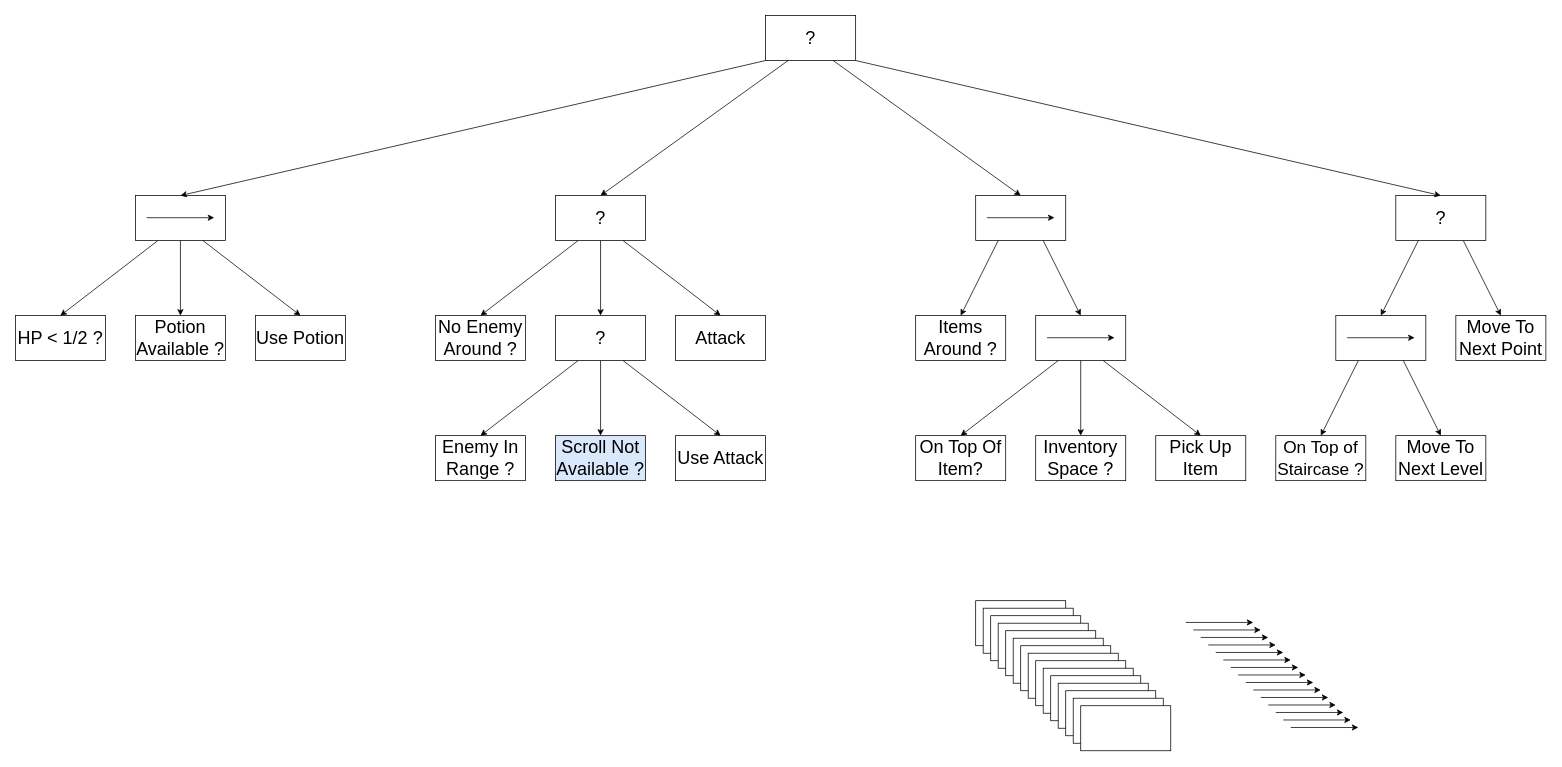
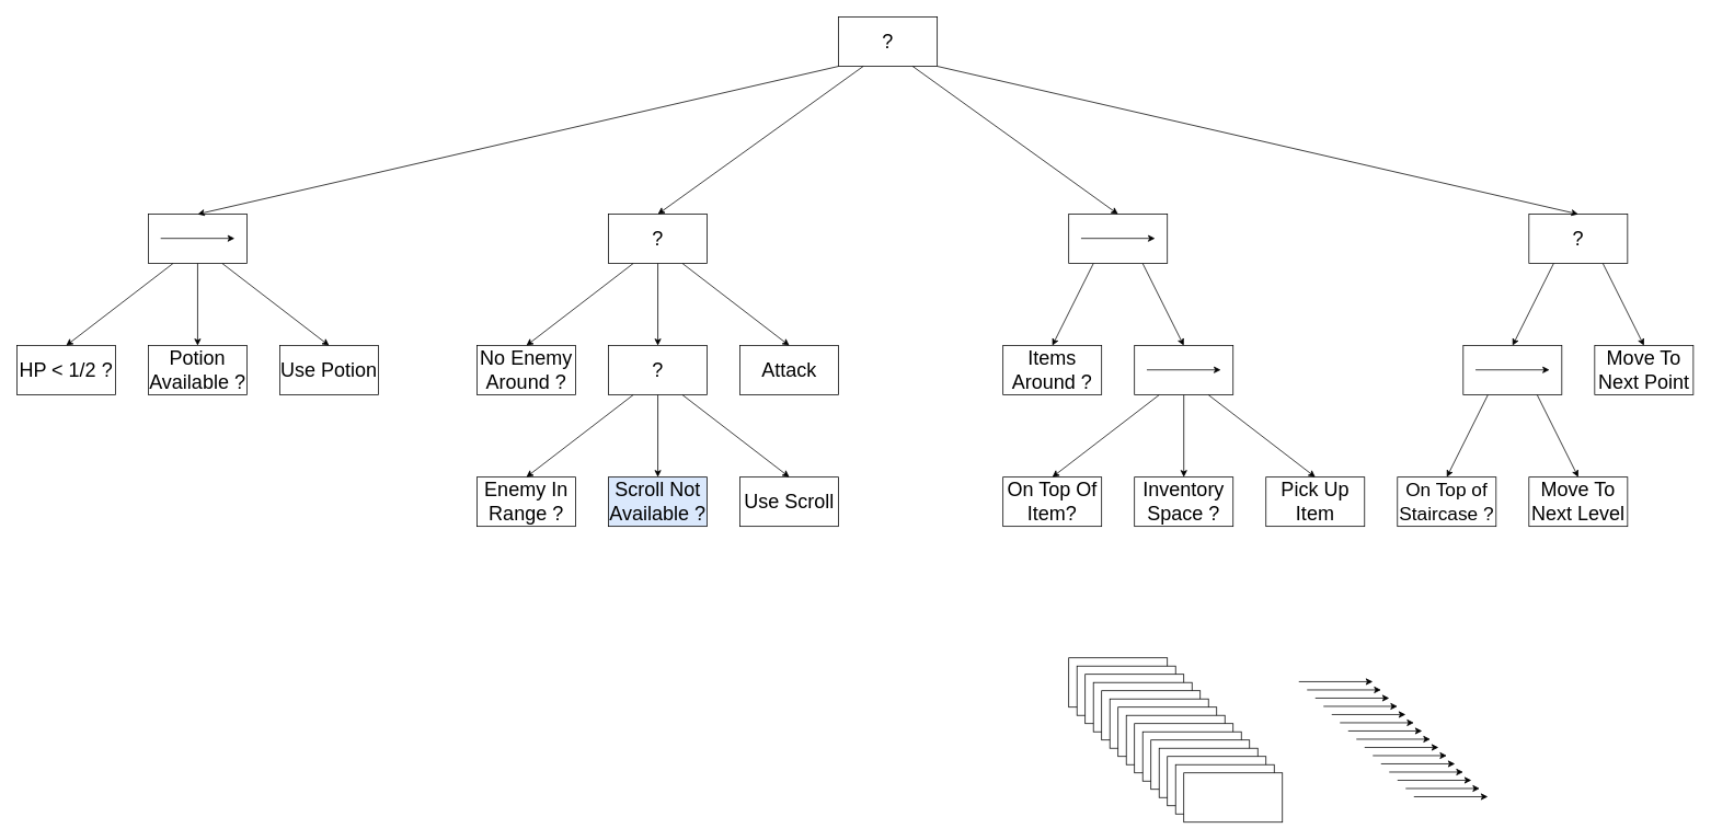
  <mxCell id="0" />
  <mxCell id="1" parent="0" />
  <mxCell id="2" value="&lt;font style=&quot;font-size: 24px&quot;&gt;?&lt;/font&gt;" style="rounded=0;whiteSpace=wrap;html=1;" parent="1" vertex="1"><mxGeometry x="1020" y="20" width="120" height="60" as="geometry" /></mxCell>
  <mxCell id="3" value="" style="rounded=0;whiteSpace=wrap;html=1;fontSize=24;" parent="1" vertex="1"><mxGeometry x="1300" y="800" width="120" height="60" as="geometry" /></mxCell>
  <mxCell id="4" value="Move To Next Point" style="rounded=0;whiteSpace=wrap;html=1;fontSize=24;" parent="1" vertex="1"><mxGeometry x="1940" y="420" width="120" height="60" as="geometry" /></mxCell>
  <mxCell id="5" value="" style="rounded=0;whiteSpace=wrap;html=1;fontSize=24;" parent="1" vertex="1"><mxGeometry x="1780" y="420" width="120" height="60" as="geometry" /></mxCell>
  <mxCell id="6" value="" style="rounded=0;whiteSpace=wrap;html=1;fontSize=24;" parent="1" vertex="1"><mxGeometry x="1380" y="420" width="120" height="60" as="geometry" /></mxCell>
  <mxCell id="7" value="Items Around ?" style="rounded=0;whiteSpace=wrap;html=1;fontSize=24;" parent="1" vertex="1"><mxGeometry x="1220" y="420" width="120" height="60" as="geometry" /></mxCell>
  <mxCell id="8" value="&lt;span&gt;Attack&lt;/span&gt;" style="rounded=0;whiteSpace=wrap;html=1;fontSize=24;" parent="1" vertex="1"><mxGeometry x="900" y="420" width="120" height="60" as="geometry" /></mxCell>
  <mxCell id="9" value="&lt;span&gt;?&lt;/span&gt;" style="rounded=0;whiteSpace=wrap;html=1;fontSize=24;" parent="1" vertex="1"><mxGeometry x="740" y="420" width="120" height="60" as="geometry" /></mxCell>
  <mxCell id="10" value="No Enemy&lt;br&gt;Around ?" style="rounded=0;whiteSpace=wrap;html=1;fontSize=24;" parent="1" vertex="1"><mxGeometry x="580" y="420" width="120" height="60" as="geometry" /></mxCell>
  <mxCell id="11" value="Use Potion" style="rounded=0;whiteSpace=wrap;html=1;fontSize=24;" parent="1" vertex="1"><mxGeometry x="340" y="420" width="120" height="60" as="geometry" /></mxCell>
  <mxCell id="12" value="Potion&lt;br&gt;Available ?" style="rounded=0;whiteSpace=wrap;html=1;fontSize=24;" parent="1" vertex="1"><mxGeometry x="180" y="420" width="120" height="60" as="geometry" /></mxCell>
  <mxCell id="13" value="HP &amp;lt; 1/2 ?" style="rounded=0;whiteSpace=wrap;html=1;fontSize=24;" parent="1" vertex="1"><mxGeometry x="20" y="420" width="120" height="60" as="geometry" /></mxCell>
  <mxCell id="14" value="?" style="rounded=0;whiteSpace=wrap;html=1;fontSize=24;" parent="1" vertex="1"><mxGeometry x="1860" y="260" width="120" height="60" as="geometry" /></mxCell>
  <mxCell id="15" value="" style="rounded=0;whiteSpace=wrap;html=1;fontSize=24;" parent="1" vertex="1"><mxGeometry x="1300" y="260" width="120" height="60" as="geometry" /></mxCell>
  <mxCell id="16" value="?" style="rounded=0;whiteSpace=wrap;html=1;fontSize=24;" parent="1" vertex="1"><mxGeometry x="740" y="260" width="120" height="60" as="geometry" /></mxCell>
  <mxCell id="17" value="" style="rounded=0;whiteSpace=wrap;html=1;fontSize=24;" parent="1" vertex="1"><mxGeometry x="180" y="260" width="120" height="60" as="geometry" /></mxCell>
  <mxCell id="18" value="" style="rounded=0;whiteSpace=wrap;html=1;fontSize=24;" parent="1" vertex="1"><mxGeometry x="1310" y="810" width="120" height="60" as="geometry" /></mxCell>
  <mxCell id="19" value="" style="rounded=0;whiteSpace=wrap;html=1;fontSize=24;" parent="1" vertex="1"><mxGeometry x="1320" y="820" width="120" height="60" as="geometry" /></mxCell>
  <mxCell id="20" value="" style="rounded=0;whiteSpace=wrap;html=1;fontSize=24;" parent="1" vertex="1"><mxGeometry x="1330" y="830" width="120" height="60" as="geometry" /></mxCell>
  <mxCell id="21" value="" style="rounded=0;whiteSpace=wrap;html=1;fontSize=24;" parent="1" vertex="1"><mxGeometry x="1340" y="840" width="120" height="60" as="geometry" /></mxCell>
  <mxCell id="22" value="" style="rounded=0;whiteSpace=wrap;html=1;fontSize=24;" parent="1" vertex="1"><mxGeometry x="1350" y="850" width="120" height="60" as="geometry" /></mxCell>
  <mxCell id="23" value="" style="rounded=0;whiteSpace=wrap;html=1;fontSize=24;" parent="1" vertex="1"><mxGeometry x="1360" y="860" width="120" height="60" as="geometry" /></mxCell>
  <mxCell id="24" value="" style="rounded=0;whiteSpace=wrap;html=1;fontSize=24;" parent="1" vertex="1"><mxGeometry x="1370" y="870" width="120" height="60" as="geometry" /></mxCell>
  <mxCell id="25" value="" style="rounded=0;whiteSpace=wrap;html=1;fontSize=24;" parent="1" vertex="1"><mxGeometry x="1380" y="880" width="120" height="60" as="geometry" /></mxCell>
  <mxCell id="26" value="" style="rounded=0;whiteSpace=wrap;html=1;fontSize=24;" parent="1" vertex="1"><mxGeometry x="1390" y="890" width="120" height="60" as="geometry" /></mxCell>
  <mxCell id="27" value="" style="rounded=0;whiteSpace=wrap;html=1;fontSize=24;" parent="1" vertex="1"><mxGeometry x="1400" y="900" width="120" height="60" as="geometry" /></mxCell>
  <mxCell id="28" value="" style="rounded=0;whiteSpace=wrap;html=1;fontSize=24;" parent="1" vertex="1"><mxGeometry x="1410" y="910" width="120" height="60" as="geometry" /></mxCell>
  <mxCell id="29" value="" style="rounded=0;whiteSpace=wrap;html=1;fontSize=24;" parent="1" vertex="1"><mxGeometry x="1420" y="920" width="120" height="60" as="geometry" /></mxCell>
  <mxCell id="30" value="" style="rounded=0;whiteSpace=wrap;html=1;fontSize=24;" parent="1" vertex="1"><mxGeometry x="1430" y="930" width="120" height="60" as="geometry" /></mxCell>
  <mxCell id="31" value="" style="rounded=0;whiteSpace=wrap;html=1;fontSize=24;" parent="1" vertex="1"><mxGeometry x="1440" y="940" width="120" height="60" as="geometry" /></mxCell>
  <mxCell id="32" value="Inventory Space ?" style="rounded=0;whiteSpace=wrap;html=1;fontSize=24;" parent="1" vertex="1"><mxGeometry x="1380" y="580" width="120" height="60" as="geometry" /></mxCell>
  <mxCell id="33" value="Move To Next Level" style="rounded=0;whiteSpace=wrap;html=1;fontSize=24;" parent="1" vertex="1"><mxGeometry x="1860" y="580" width="120" height="60" as="geometry" /></mxCell>
  <mxCell id="34" value="&lt;span style=&quot;font-size: 23px&quot;&gt;On Top of Staircase ?&lt;/span&gt;" style="rounded=0;whiteSpace=wrap;html=1;fontSize=24;" parent="1" vertex="1"><mxGeometry x="1700" y="580" width="120" height="60" as="geometry" /></mxCell>
- <mxCell id="35" value="Use Attack" style="rounded=0;whiteSpace=wrap;html=1;fontSize=24;" parent="1" vertex="1"><mxGeometry x="900" y="580" width="120" height="60" as="geometry" /></mxCell>
+ <mxCell id="35" value="Use Scroll" style="rounded=0;whiteSpace=wrap;html=1;fontSize=24;" parent="1" vertex="1"><mxGeometry x="900" y="580" width="120" height="60" as="geometry" /></mxCell>
  <mxCell id="36" value="&lt;font style=&quot;font-size: 24px&quot;&gt;Scroll Not Available ?&lt;/font&gt;" style="rounded=0;whiteSpace=wrap;html=1;fontSize=24;fillColor=#dae8fc;" parent="1" vertex="1"><mxGeometry x="740" y="580" width="120" height="60" as="geometry" /></mxCell>
  <mxCell id="37" value="Enemy In Range ?" style="rounded=0;whiteSpace=wrap;html=1;fontSize=24;" parent="1" vertex="1"><mxGeometry x="580" y="580" width="120" height="60" as="geometry" /></mxCell>
  <mxCell id="38" value="" style="endArrow=classic;html=1;rounded=0;fontSize=24;" parent="1" edge="1"><mxGeometry width="50" height="50" relative="1" as="geometry"><mxPoint x="195" y="289.5" as="sourcePoint" /><mxPoint x="285" y="289.5" as="targetPoint" /></mxGeometry></mxCell>
  <mxCell id="39" value="" style="endArrow=classic;html=1;rounded=0;fontSize=24;" parent="1" edge="1"><mxGeometry width="50" height="50" relative="1" as="geometry"><mxPoint x="1580" y="829" as="sourcePoint" /><mxPoint x="1670" y="829" as="targetPoint" /></mxGeometry></mxCell>
  <mxCell id="40" value="" style="endArrow=classic;html=1;rounded=0;fontSize=24;" parent="1" edge="1"><mxGeometry width="50" height="50" relative="1" as="geometry"><mxPoint x="1315" y="289.5" as="sourcePoint" /><mxPoint x="1405" y="289.5" as="targetPoint" /></mxGeometry></mxCell>
  <mxCell id="41" value="" style="endArrow=classic;html=1;rounded=0;fontSize=18;exitX=0.25;exitY=1;exitDx=0;exitDy=0;entryX=0.5;entryY=0;entryDx=0;entryDy=0;" parent="1" source="9" target="37" edge="1"><mxGeometry width="50" height="50" relative="1" as="geometry"><mxPoint x="240" y="660" as="sourcePoint" /><mxPoint x="430" y="580" as="targetPoint" /></mxGeometry></mxCell>
  <mxCell id="42" value="" style="endArrow=classic;html=1;rounded=0;fontSize=18;exitX=0.5;exitY=1;exitDx=0;exitDy=0;entryX=0.5;entryY=0;entryDx=0;entryDy=0;" parent="1" source="9" target="36" edge="1"><mxGeometry width="50" height="50" relative="1" as="geometry"><mxPoint x="780" y="490" as="sourcePoint" /><mxPoint x="650" y="590" as="targetPoint" /></mxGeometry></mxCell>
  <mxCell id="43" value="" style="endArrow=classic;html=1;rounded=0;fontSize=18;exitX=0.75;exitY=1;exitDx=0;exitDy=0;entryX=0.5;entryY=0;entryDx=0;entryDy=0;" parent="1" source="9" target="35" edge="1"><mxGeometry width="50" height="50" relative="1" as="geometry"><mxPoint x="810" y="490" as="sourcePoint" /><mxPoint x="810" y="590" as="targetPoint" /></mxGeometry></mxCell>
  <mxCell id="44" value="" style="endArrow=classic;html=1;rounded=0;fontSize=24;entryX=0.5;entryY=0;entryDx=0;entryDy=0;exitX=0.25;exitY=1;exitDx=0;exitDy=0;" parent="1" source="17" target="13" edge="1"><mxGeometry width="50" height="50" relative="1" as="geometry"><mxPoint x="60" y="380" as="sourcePoint" /><mxPoint x="110" y="330" as="targetPoint" /></mxGeometry></mxCell>
  <mxCell id="45" value="" style="endArrow=classic;html=1;rounded=0;fontSize=24;entryX=0.5;entryY=0;entryDx=0;entryDy=0;exitX=0.5;exitY=1;exitDx=0;exitDy=0;" parent="1" source="17" target="12" edge="1"><mxGeometry width="50" height="50" relative="1" as="geometry"><mxPoint x="220" y="330" as="sourcePoint" /><mxPoint x="90" y="430" as="targetPoint" /></mxGeometry></mxCell>
  <mxCell id="46" value="" style="endArrow=classic;html=1;rounded=0;fontSize=24;entryX=0.5;entryY=0;entryDx=0;entryDy=0;exitX=0.75;exitY=1;exitDx=0;exitDy=0;" parent="1" source="17" target="11" edge="1"><mxGeometry width="50" height="50" relative="1" as="geometry"><mxPoint x="230" y="340" as="sourcePoint" /><mxPoint x="100" y="440" as="targetPoint" /></mxGeometry></mxCell>
  <mxCell id="47" value="" style="endArrow=classic;html=1;rounded=0;fontSize=24;entryX=0.5;entryY=0;entryDx=0;entryDy=0;exitX=0.25;exitY=1;exitDx=0;exitDy=0;" parent="1" source="16" target="10" edge="1"><mxGeometry width="50" height="50" relative="1" as="geometry"><mxPoint x="240" y="350" as="sourcePoint" /><mxPoint x="110" y="450" as="targetPoint" /></mxGeometry></mxCell>
  <mxCell id="48" value="" style="endArrow=classic;html=1;rounded=0;fontSize=24;exitX=0.5;exitY=1;exitDx=0;exitDy=0;entryX=0.5;entryY=0;entryDx=0;entryDy=0;" parent="1" source="16" target="9" edge="1"><mxGeometry width="50" height="50" relative="1" as="geometry"><mxPoint x="780" y="330" as="sourcePoint" /><mxPoint x="850" y="390" as="targetPoint" /></mxGeometry></mxCell>
  <mxCell id="49" value="" style="endArrow=classic;html=1;rounded=0;fontSize=24;entryX=0.5;entryY=0;entryDx=0;entryDy=0;exitX=0.75;exitY=1;exitDx=0;exitDy=0;" parent="1" source="16" target="8" edge="1"><mxGeometry width="50" height="50" relative="1" as="geometry"><mxPoint x="790" y="340" as="sourcePoint" /><mxPoint y="440" as="targetPoint" x="660" /></mxGeometry></mxCell>
  <mxCell id="50" value="" style="endArrow=classic;html=1;rounded=0;fontSize=24;entryX=0.5;entryY=0;entryDx=0;entryDy=0;exitX=0.25;exitY=1;exitDx=0;exitDy=0;" parent="1" source="15" target="7" edge="1"><mxGeometry width="50" height="50" relative="1" as="geometry"><mxPoint x="840" y="330" as="sourcePoint" /><mxPoint x="970" y="430" as="targetPoint" /></mxGeometry></mxCell>
  <mxCell id="51" value="" style="endArrow=classic;html=1;rounded=0;fontSize=24;entryX=0.5;entryY=0;entryDx=0;entryDy=0;exitX=0.75;exitY=1;exitDx=0;exitDy=0;" parent="1" source="15" target="6" edge="1"><mxGeometry width="50" height="50" relative="1" as="geometry"><mxPoint x="1340" y="330" as="sourcePoint" /><mxPoint x="1290" y="430" as="targetPoint" /></mxGeometry></mxCell>
  <mxCell id="52" value="" style="endArrow=classic;html=1;rounded=0;fontSize=24;" parent="1" edge="1"><mxGeometry width="50" height="50" relative="1" as="geometry"><mxPoint x="1795" y="449.5" as="sourcePoint" /><mxPoint x="1885" y="449.5" as="targetPoint" /></mxGeometry></mxCell>
  <mxCell id="53" value="On Top Of Item?" style="rounded=0;whiteSpace=wrap;html=1;fontSize=24;" parent="1" vertex="1"><mxGeometry x="1220" y="580" width="120" height="60" as="geometry" /></mxCell>
  <mxCell id="54" value="" style="endArrow=classic;html=1;rounded=0;fontSize=24;entryX=0.5;entryY=0;entryDx=0;entryDy=0;exitX=0.25;exitY=1;exitDx=0;exitDy=0;" parent="1" source="14" target="5" edge="1"><mxGeometry width="50" height="50" relative="1" as="geometry"><mxPoint x="1760" y="310" as="sourcePoint" /><mxPoint x="1710" y="410" as="targetPoint" /></mxGeometry></mxCell>
  <mxCell id="55" value="" style="endArrow=classic;html=1;rounded=0;fontSize=24;entryX=0.5;entryY=0;entryDx=0;entryDy=0;exitX=0.75;exitY=1;exitDx=0;exitDy=0;" parent="1" source="14" target="4" edge="1"><mxGeometry width="50" height="50" relative="1" as="geometry"><mxPoint x="1900" y="330" as="sourcePoint" /><mxPoint x="1850" y="430" as="targetPoint" /></mxGeometry></mxCell>
  <mxCell id="56" value="" style="endArrow=classic;html=1;rounded=0;fontSize=24;entryX=0.5;entryY=0;entryDx=0;entryDy=0;exitX=1;exitY=1;exitDx=0;exitDy=0;" parent="1" source="2" target="14" edge="1"><mxGeometry width="50" height="50" relative="1" as="geometry"><mxPoint x="1960" y="330" as="sourcePoint" /><mxPoint x="2010" y="430" as="targetPoint" /></mxGeometry></mxCell>
  <mxCell id="57" value="" style="endArrow=classic;html=1;rounded=0;fontSize=24;entryX=0.5;entryY=0;entryDx=0;entryDy=0;exitX=0.75;exitY=1;exitDx=0;exitDy=0;" parent="1" source="2" target="15" edge="1"><mxGeometry width="50" height="50" relative="1" as="geometry"><mxPoint x="1100" y="130" as="sourcePoint" /><mxPoint x="1930" y="270" as="targetPoint" /></mxGeometry></mxCell>
  <mxCell id="58" value="" style="endArrow=classic;html=1;rounded=0;fontSize=24;entryX=0.5;entryY=0;entryDx=0;entryDy=0;exitX=0.25;exitY=1;exitDx=0;exitDy=0;" parent="1" source="2" target="16" edge="1"><mxGeometry width="50" height="50" relative="1" as="geometry"><mxPoint x="1120" y="90" as="sourcePoint" /><mxPoint x="1370" y="270" as="targetPoint" /></mxGeometry></mxCell>
  <mxCell id="59" value="" style="endArrow=classic;html=1;rounded=0;fontSize=24;entryX=0.5;entryY=0;entryDx=0;entryDy=0;exitX=0;exitY=1;exitDx=0;exitDy=0;" parent="1" source="2" target="17" edge="1"><mxGeometry width="50" height="50" relative="1" as="geometry"><mxPoint x="1030" y="90" as="sourcePoint" /><mxPoint x="810" y="270" as="targetPoint" /></mxGeometry></mxCell>
  <mxCell id="60" value="" style="endArrow=classic;html=1;rounded=0;fontSize=24;entryX=0.5;entryY=0;entryDx=0;entryDy=0;exitX=0.25;exitY=1;exitDx=0;exitDy=0;" parent="1" source="5" target="34" edge="1"><mxGeometry width="50" height="50" relative="1" as="geometry"><mxPoint x="1900" y="330" as="sourcePoint" /><mxPoint x="1850" y="430" as="targetPoint" /></mxGeometry></mxCell>
  <mxCell id="61" value="" style="endArrow=classic;html=1;rounded=0;fontSize=24;entryX=0.5;entryY=0;entryDx=0;entryDy=0;exitX=0.75;exitY=1;exitDx=0;exitDy=0;" parent="1" source="5" target="33" edge="1"><mxGeometry width="50" height="50" relative="1" as="geometry"><mxPoint x="1820" y="490" as="sourcePoint" /><mxPoint x="1770" y="590" as="targetPoint" /></mxGeometry></mxCell>
  <mxCell id="62" value="" style="endArrow=classic;html=1;rounded=0;fontSize=24;" parent="1" edge="1"><mxGeometry width="50" height="50" relative="1" as="geometry"><mxPoint x="1395" y="449.5" as="sourcePoint" /><mxPoint x="1485" y="449.5" as="targetPoint" /></mxGeometry></mxCell>
  <mxCell id="63" value="" style="endArrow=classic;html=1;rounded=0;fontSize=24;entryX=0.5;entryY=0;entryDx=0;entryDy=0;exitX=0.25;exitY=1;exitDx=0;exitDy=0;" parent="1" source="6" target="53" edge="1"><mxGeometry width="50" height="50" relative="1" as="geometry"><mxPoint x="1340" y="330" as="sourcePoint" /><mxPoint x="1210" y="430" as="targetPoint" /></mxGeometry></mxCell>
  <mxCell id="64" value="" style="endArrow=classic;html=1;rounded=0;fontSize=24;entryX=0.5;entryY=0;entryDx=0;entryDy=0;exitX=0.5;exitY=1;exitDx=0;exitDy=0;" parent="1" source="6" target="32" edge="1"><mxGeometry width="50" height="50" relative="1" as="geometry"><mxPoint x="1340" y="490" as="sourcePoint" /><mxPoint x="1290" y="590" as="targetPoint" /></mxGeometry></mxCell>
  <mxCell id="65" value="" style="endArrow=classic;html=1;rounded=0;fontSize=24;" parent="1" edge="1"><mxGeometry width="50" height="50" relative="1" as="geometry"><mxPoint x="1590" y="839" as="sourcePoint" /><mxPoint x="1680" y="839" as="targetPoint" /></mxGeometry></mxCell>
  <mxCell id="66" value="" style="endArrow=classic;html=1;rounded=0;fontSize=24;" parent="1" edge="1"><mxGeometry width="50" height="50" relative="1" as="geometry"><mxPoint x="1600" y="849" as="sourcePoint" /><mxPoint x="1690" y="849" as="targetPoint" /></mxGeometry></mxCell>
  <mxCell id="67" value="" style="endArrow=classic;html=1;rounded=0;fontSize=24;" parent="1" edge="1"><mxGeometry width="50" height="50" relative="1" as="geometry"><mxPoint x="1610" y="859" as="sourcePoint" /><mxPoint x="1700" y="859" as="targetPoint" /></mxGeometry></mxCell>
  <mxCell id="68" value="" style="endArrow=classic;html=1;rounded=0;fontSize=24;" parent="1" edge="1"><mxGeometry width="50" height="50" relative="1" as="geometry"><mxPoint x="1620" y="869" as="sourcePoint" /><mxPoint x="1710" y="869" as="targetPoint" /></mxGeometry></mxCell>
  <mxCell id="69" value="" style="endArrow=classic;html=1;rounded=0;fontSize=24;" parent="1" edge="1"><mxGeometry width="50" height="50" relative="1" as="geometry"><mxPoint x="1630" y="879" as="sourcePoint" /><mxPoint x="1720" y="879" as="targetPoint" /></mxGeometry></mxCell>
  <mxCell id="70" value="" style="endArrow=classic;html=1;rounded=0;fontSize=24;" parent="1" edge="1"><mxGeometry width="50" height="50" relative="1" as="geometry"><mxPoint x="1640" y="889" as="sourcePoint" /><mxPoint x="1730" y="889" as="targetPoint" /></mxGeometry></mxCell>
  <mxCell id="71" value="" style="endArrow=classic;html=1;rounded=0;fontSize=24;" parent="1" edge="1"><mxGeometry width="50" height="50" relative="1" as="geometry"><mxPoint x="1650" y="899" as="sourcePoint" /><mxPoint x="1740" y="899" as="targetPoint" /></mxGeometry></mxCell>
  <mxCell id="72" value="" style="endArrow=classic;html=1;rounded=0;fontSize=24;" parent="1" edge="1"><mxGeometry width="50" height="50" relative="1" as="geometry"><mxPoint x="1660" y="909" as="sourcePoint" /><mxPoint x="1750" y="909" as="targetPoint" /></mxGeometry></mxCell>
  <mxCell id="73" value="" style="endArrow=classic;html=1;rounded=0;fontSize=24;" parent="1" edge="1"><mxGeometry width="50" height="50" relative="1" as="geometry"><mxPoint x="1670" y="919" as="sourcePoint" /><mxPoint x="1760" y="919" as="targetPoint" /></mxGeometry></mxCell>
  <mxCell id="74" value="" style="endArrow=classic;html=1;rounded=0;fontSize=24;" parent="1" edge="1"><mxGeometry width="50" height="50" relative="1" as="geometry"><mxPoint x="1680" y="929" as="sourcePoint" /><mxPoint x="1770" y="929" as="targetPoint" /></mxGeometry></mxCell>
  <mxCell id="75" value="" style="endArrow=classic;html=1;rounded=0;fontSize=24;" parent="1" edge="1"><mxGeometry width="50" height="50" relative="1" as="geometry"><mxPoint x="1690" y="939" as="sourcePoint" /><mxPoint x="1780" y="939" as="targetPoint" /></mxGeometry></mxCell>
  <mxCell id="76" value="" style="endArrow=classic;html=1;rounded=0;fontSize=24;" parent="1" edge="1"><mxGeometry width="50" height="50" relative="1" as="geometry"><mxPoint x="1700" y="949" as="sourcePoint" /><mxPoint x="1790" y="949" as="targetPoint" /></mxGeometry></mxCell>
  <mxCell id="77" value="" style="endArrow=classic;html=1;rounded=0;fontSize=24;" parent="1" edge="1"><mxGeometry width="50" height="50" relative="1" as="geometry"><mxPoint x="1710" y="959" as="sourcePoint" /><mxPoint x="1800" y="959" as="targetPoint" /></mxGeometry></mxCell>
  <mxCell id="78" value="" style="endArrow=classic;html=1;rounded=0;fontSize=24;" parent="1" edge="1"><mxGeometry width="50" height="50" relative="1" as="geometry"><mxPoint x="1720" y="969" as="sourcePoint" /><mxPoint x="1810" y="969" as="targetPoint" /></mxGeometry></mxCell>
  <mxCell id="79" value="Pick Up Item" style="rounded=0;whiteSpace=wrap;html=1;fontSize=24;" vertex="1" parent="1"><mxGeometry x="1540" y="580" width="120" height="60" as="geometry" /></mxCell>
  <mxCell id="80" value="" style="endArrow=classic;html=1;rounded=0;fontSize=24;entryX=0.5;entryY=0;entryDx=0;entryDy=0;exitX=0.75;exitY=1;exitDx=0;exitDy=0;" edge="1" parent="1" source="6" target="79"><mxGeometry width="50" height="50" relative="1" as="geometry"><mxPoint x="1450" y="490" as="sourcePoint" /><mxPoint x="1450" y="590" as="targetPoint" /></mxGeometry></mxCell>
